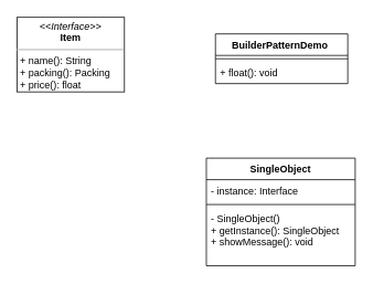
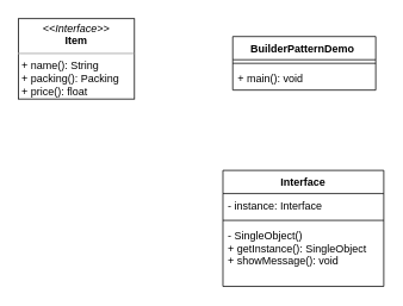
  <mxCell id="0" />
  <mxCell id="1" parent="0" />
  <mxCell id="2" value="BuilderPatternDemo " style="swimlane;fontStyle=1;align=center;verticalAlign=top;childLayout=stackLayout;horizontal=1;startSize=26;horizontalStack=0;resizeParent=1;resizeParentMax=0;resizeLast=0;collapsible=1;marginBottom=0;" parent="1" vertex="1"><mxGeometry x="260" y="40" width="160" height="60" as="geometry"><mxRectangle x="320" y="220" width="170" height="26" as="alternateBounds" /></mxGeometry></mxCell>
  <mxCell id="3" value="" style="line;strokeWidth=1;fillColor=none;align=left;verticalAlign=middle;spacingTop=-1;spacingLeft=3;spacingRight=3;rotatable=0;labelPosition=right;points=[];portConstraint=eastwest;" parent="2" vertex="1"><mxGeometry y="26" width="160" height="8" as="geometry" /></mxCell>
- <mxCell id="4" value="+ float(): void" style="text;strokeColor=none;fillColor=none;align=left;verticalAlign=top;spacingLeft=4;spacingRight=4;overflow=hidden;rotatable=0;points=[[0,0.5],[1,0.5]];portConstraint=eastwest;" parent="2" vertex="1"><mxGeometry y="34" width="160" height="26" as="geometry" /></mxCell>
- <mxCell id="5" value="SingleObject" style="swimlane;fontStyle=1;align=center;verticalAlign=top;childLayout=stackLayout;horizontal=1;startSize=26;horizontalStack=0;resizeParent=1;resizeParentMax=0;resizeLast=0;collapsible=1;marginBottom=0;" parent="1" vertex="1"><mxGeometry x="249" y="190" width="180" height="130" as="geometry"><mxRectangle x="309" y="370" width="110" height="26" as="alternateBounds" /></mxGeometry></mxCell>
+ <mxCell id="4" value="+ main(): void" style="text;strokeColor=none;fillColor=none;align=left;verticalAlign=top;spacingLeft=4;spacingRight=4;overflow=hidden;rotatable=0;points=[[0,0.5],[1,0.5]];portConstraint=eastwest;" parent="2" vertex="1"><mxGeometry y="34" width="160" height="26" as="geometry" /></mxCell>
+ <mxCell id="5" value="Interface" style="swimlane;fontStyle=1;align=center;verticalAlign=top;childLayout=stackLayout;horizontal=1;startSize=26;horizontalStack=0;resizeParent=1;resizeParentMax=0;resizeLast=0;collapsible=1;marginBottom=0;" parent="1" vertex="1"><mxGeometry x="249" y="190" width="180" height="130" as="geometry"><mxRectangle x="309" y="370" width="110" height="26" as="alternateBounds" /></mxGeometry></mxCell>
  <mxCell id="6" value="- instance: Interface" style="text;strokeColor=none;fillColor=none;align=left;verticalAlign=top;spacingLeft=4;spacingRight=4;overflow=hidden;rotatable=0;points=[[0,0.5],[1,0.5]];portConstraint=eastwest;" parent="5" vertex="1"><mxGeometry y="26" width="180" height="26" as="geometry" /></mxCell>
  <mxCell id="7" value="" style="line;strokeWidth=1;fillColor=none;align=left;verticalAlign=middle;spacingTop=-1;spacingLeft=3;spacingRight=3;rotatable=0;labelPosition=right;points=[];portConstraint=eastwest;" parent="5" vertex="1"><mxGeometry y="52" width="180" height="8" as="geometry" /></mxCell>
  <mxCell id="8" value="- SingleObject()&#10;+ getInstance(): SingleObject&#10;+ showMessage(): void" style="text;strokeColor=none;fillColor=none;align=left;verticalAlign=top;spacingLeft=4;spacingRight=4;overflow=hidden;rotatable=0;points=[[0,0.5],[1,0.5]];portConstraint=eastwest;" parent="5" vertex="1"><mxGeometry y="60" width="180" height="70" as="geometry" /></mxCell>
  <mxCell id="9" value="&lt;p style=&quot;margin: 0px ; margin-top: 4px ; text-align: center&quot;&gt;&lt;i&gt;&amp;lt;&amp;lt;Interface&amp;gt;&amp;gt;&lt;/i&gt;&lt;br&gt;&lt;b&gt;Item&lt;/b&gt;&lt;/p&gt;&lt;hr size=&quot;1&quot;&gt;&lt;p style=&quot;margin: 0px ; margin-left: 4px&quot;&gt;+ name(): String&lt;br&gt;+ packing(): Packing&lt;/p&gt;&lt;p style=&quot;margin: 0px ; margin-left: 4px&quot;&gt;+ price(): float&lt;/p&gt;" style="verticalAlign=top;align=left;overflow=fill;fontSize=12;fontFamily=Helvetica;html=1;" vertex="1" parent="1"><mxGeometry x="20" y="20" width="130" height="90" as="geometry" /></mxCell>
